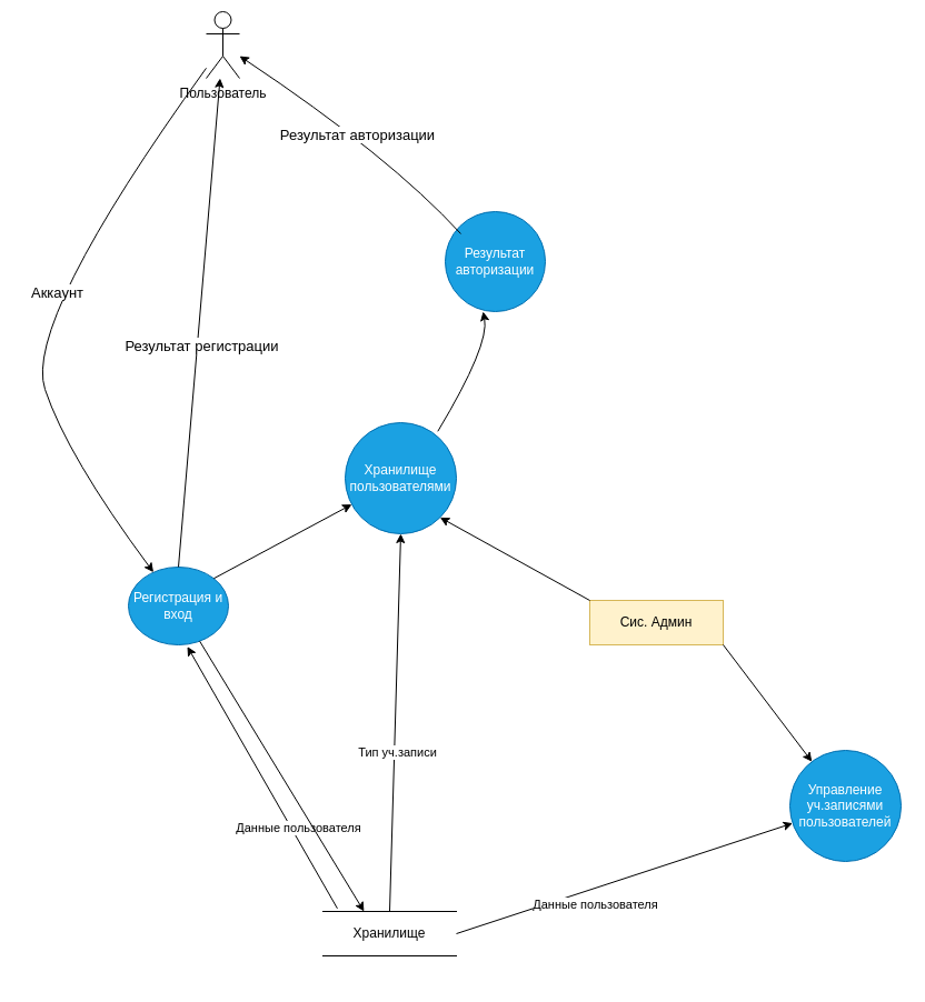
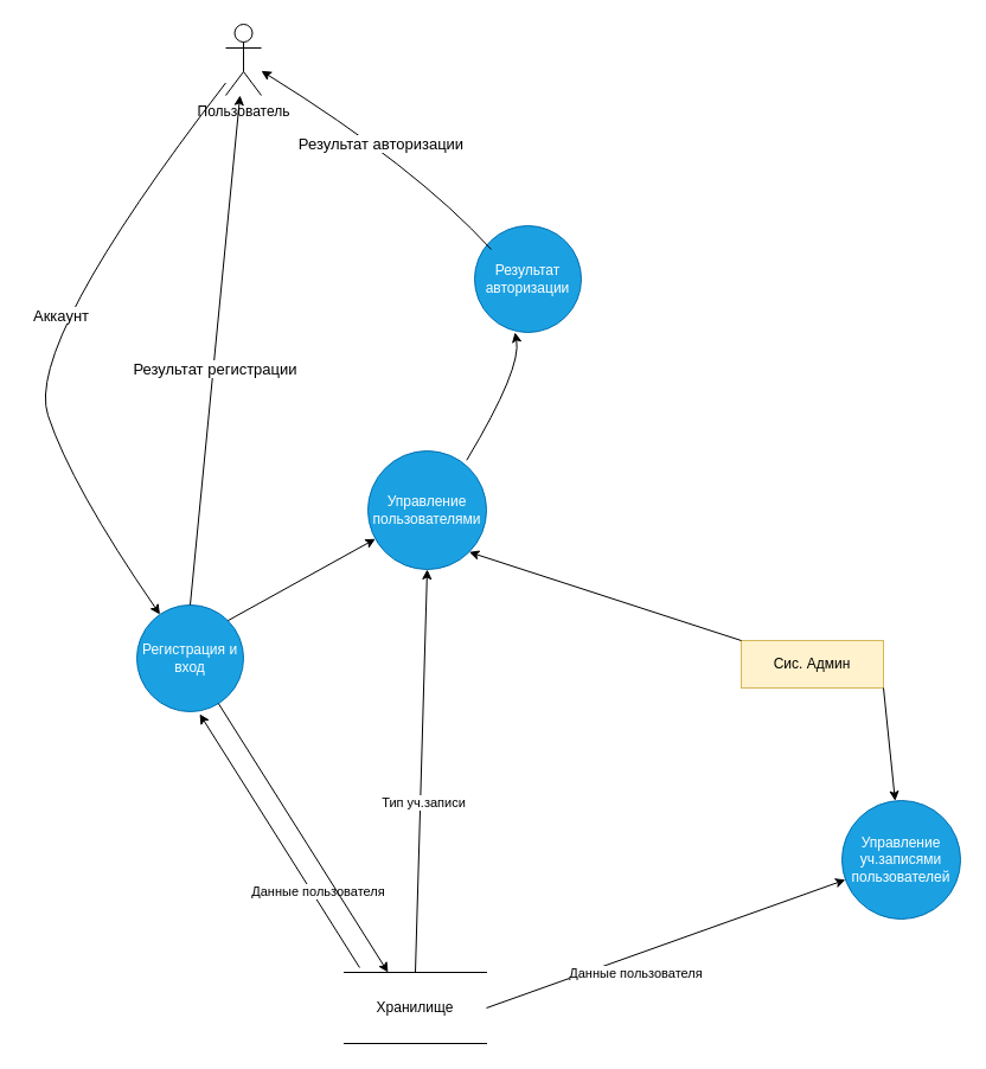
  <mxCell id="0" />
  <mxCell id="1" parent="0" />
- <mxCell id="2" value="Регистрация и вход" style="ellipse;whiteSpace=wrap;html=1;aspect=fixed;fillColor=#1ba1e2;strokeColor=#006EAF;fontColor=#ffffff;" vertex="1" parent="1"><mxGeometry x="115" y="510" width="90" height="70" as="geometry" /></mxCell>
+ <mxCell id="2" value="Регистрация и вход" style="ellipse;whiteSpace=wrap;html=1;aspect=fixed;fillColor=#1ba1e2;strokeColor=#006EAF;fontColor=#ffffff;" vertex="1" parent="1"><mxGeometry x="115" y="510" width="90" height="90" as="geometry" /></mxCell>
  <mxCell id="3" value="Результат авторизации" style="ellipse;whiteSpace=wrap;html=1;aspect=fixed;fillColor=#1ba1e2;strokeColor=#006EAF;fontColor=#ffffff;" vertex="1" parent="1"><mxGeometry x="400" y="190" width="90" height="90" as="geometry" /></mxCell>
- <mxCell id="4" value="Хранилище пользователями" style="ellipse;whiteSpace=wrap;html=1;aspect=fixed;fillColor=#1ba1e2;strokeColor=#006EAF;fontColor=#ffffff;" vertex="1" parent="1"><mxGeometry x="310" y="380" width="100" height="100" as="geometry" /></mxCell>
- <mxCell id="5" value="Сис. Админ" style="rounded=0;whiteSpace=wrap;html=1;fillColor=#fff2cc;strokeColor=#d6b656;" vertex="1" parent="1"><mxGeometry x="530" y="540" width="120" height="40" as="geometry" /></mxCell>
+ <mxCell id="4" value="Управление пользователями" style="ellipse;whiteSpace=wrap;html=1;aspect=fixed;fillColor=#1ba1e2;strokeColor=#006EAF;fontColor=#ffffff;" vertex="1" parent="1"><mxGeometry x="310" y="380" width="100" height="100" as="geometry" /></mxCell>
+ <mxCell id="5" value="Сис. Админ" style="rounded=0;whiteSpace=wrap;html=1;fillColor=#fff2cc;strokeColor=#d6b656;" vertex="1" parent="1"><mxGeometry x="625" y="540" width="120" height="40" as="geometry" /></mxCell>
  <mxCell id="6" value="" style="curved=1;endArrow=classic;html=1;rounded=0;" edge="1" parent="1" source="17" target="2"><mxGeometry width="50" height="50" relative="1" as="geometry"><mxPoint x="80" y="130" as="sourcePoint" /><mxPoint x="110" y="350" as="targetPoint" /><Array as="points"><mxPoint x="20" y="290" /><mxPoint x="60" y="410" /></Array></mxGeometry></mxCell>
  <mxCell id="7" value="Аккаунт" style="edgeLabel;html=1;align=center;verticalAlign=middle;resizable=0;points=[];fontSize=13;" vertex="1" connectable="0" parent="6"><mxGeometry x="-0.104" y="9" relative="1" as="geometry"><mxPoint as="offset" /></mxGeometry></mxCell>
  <mxCell id="8" value="" style="endArrow=classic;html=1;rounded=0;exitX=0.5;exitY=0;exitDx=0;exitDy=0;entryX=0.5;entryY=1;entryDx=0;entryDy=0;" edge="1" parent="1" source="16" target="4"><mxGeometry width="50" height="50" relative="1" as="geometry"><mxPoint x="305" y="350" as="sourcePoint" /><mxPoint x="370" y="340" as="targetPoint" /></mxGeometry></mxCell>
  <mxCell id="9" value="Тип уч.записи" style="edgeLabel;html=1;align=center;verticalAlign=middle;resizable=0;points=[];" vertex="1" connectable="0" parent="8"><mxGeometry x="-0.131" y="2" relative="1" as="geometry"><mxPoint x="4" y="4" as="offset" /></mxGeometry></mxCell>
  <mxCell id="10" value="" style="curved=1;endArrow=classic;html=1;rounded=0;exitX=0.833;exitY=0.078;exitDx=0;exitDy=0;exitPerimeter=0;entryX=0.378;entryY=1;entryDx=0;entryDy=0;entryPerimeter=0;" edge="1" parent="1" target="3" source="4"><mxGeometry width="50" height="50" relative="1" as="geometry"><mxPoint x="460" y="310" as="sourcePoint" /><mxPoint x="510" y="260" as="targetPoint" /><Array as="points"><mxPoint x="440" y="310" /></Array></mxGeometry></mxCell>
  <mxCell id="11" value="" style="curved=1;endArrow=classic;html=1;rounded=0;exitX=0.156;exitY=0.222;exitDx=0;exitDy=0;exitPerimeter=0;" edge="1" parent="1" source="3" target="17"><mxGeometry width="50" height="50" relative="1" as="geometry"><mxPoint x="320" y="210" as="sourcePoint" /><mxPoint x="200" y="130" as="targetPoint" /><Array as="points"><mxPoint x="350" y="140" /></Array></mxGeometry></mxCell>
  <mxCell id="12" value="Управление уч.записями пользователей" style="ellipse;whiteSpace=wrap;html=1;aspect=fixed;fillColor=#1ba1e2;strokeColor=#006EAF;fontColor=#ffffff;" vertex="1" parent="1"><mxGeometry x="710" y="675" width="100" height="100" as="geometry" /></mxCell>
  <mxCell id="13" value="" style="endArrow=classic;html=1;rounded=0;exitX=1;exitY=1;exitDx=0;exitDy=0;" edge="1" parent="1" target="12" source="5"><mxGeometry width="50" height="50" relative="1" as="geometry"><mxPoint x="630" y="450" as="sourcePoint" /><mxPoint x="670" y="490" as="targetPoint" /></mxGeometry></mxCell>
  <mxCell id="14" value="" style="endArrow=classic;html=1;rounded=0;entryX=0.589;entryY=1.022;entryDx=0;entryDy=0;entryPerimeter=0;exitX=0.108;exitY=-0.067;exitDx=0;exitDy=0;exitPerimeter=0;" edge="1" parent="1" source="16" target="2"><mxGeometry width="50" height="50" relative="1" as="geometry"><mxPoint x="790" y="570" as="sourcePoint" /><mxPoint x="907.5" y="710" as="targetPoint" /></mxGeometry></mxCell>
  <mxCell id="15" value="Данные пользователя" style="edgeLabel;html=1;align=center;verticalAlign=middle;resizable=0;points=[];" vertex="1" connectable="0" parent="14"><mxGeometry x="-0.269" y="2" relative="1" as="geometry"><mxPoint x="15" y="12" as="offset" /></mxGeometry></mxCell>
- <mxCell id="16" value="Хранилище" style="shape=partialRectangle;whiteSpace=wrap;html=1;left=0;right=0;fillColor=none;" vertex="1" parent="1"><mxGeometry x="290" y="820" width="120" height="40" as="geometry" /></mxCell>
- <mxCell id="17" value="Пользователь&lt;div&gt;&lt;br&gt;&lt;/div&gt;" style="shape=umlActor;verticalLabelPosition=bottom;verticalAlign=top;html=1;outlineConnect=0;" vertex="1" parent="1"><mxGeometry x="185" y="10" width="30" height="60" as="geometry" /></mxCell>
+ <mxCell id="16" value="Хранилище" style="shape=partialRectangle;whiteSpace=wrap;html=1;left=0;right=0;fillColor=none;" vertex="1" parent="1"><mxGeometry x="290" y="820" width="120" height="60" as="geometry" /></mxCell>
+ <mxCell id="17" value="Пользователь&lt;div&gt;&lt;br&gt;&lt;/div&gt;" style="shape=umlActor;verticalLabelPosition=bottom;verticalAlign=top;html=1;outlineConnect=0;" vertex="1" parent="1"><mxGeometry x="190" y="20" width="30" height="60" as="geometry" /></mxCell>
  <mxCell id="18" value="Результат авторизации" style="edgeLabel;html=1;align=center;verticalAlign=middle;resizable=0;points=[];fontSize=13;rotation=0;" vertex="1" connectable="0" parent="1"><mxGeometry x="320.003" y="120" as="geometry" /></mxCell>
  <mxCell id="19" value="" style="endArrow=classic;html=1;rounded=0;entryX=1;entryY=1;entryDx=0;entryDy=0;exitX=0;exitY=0;exitDx=0;exitDy=0;" edge="1" parent="1" source="5" target="4"><mxGeometry width="50" height="50" relative="1" as="geometry"><mxPoint x="590" y="410" as="sourcePoint" /><mxPoint x="640" y="360" as="targetPoint" /></mxGeometry></mxCell>
  <mxCell id="20" value="" style="endArrow=classic;html=1;rounded=0;exitX=1;exitY=0.5;exitDx=0;exitDy=0;" edge="1" parent="1" source="16" target="12"><mxGeometry width="50" height="50" relative="1" as="geometry"><mxPoint x="774" y="904" as="sourcePoint" /><mxPoint x="639" y="690" as="targetPoint" /></mxGeometry></mxCell>
  <mxCell id="21" value="Данные пользователя" style="edgeLabel;html=1;align=center;verticalAlign=middle;resizable=0;points=[];" vertex="1" connectable="0" parent="20"><mxGeometry x="-0.269" y="2" relative="1" as="geometry"><mxPoint x="15" y="12" as="offset" /></mxGeometry></mxCell>
  <mxCell id="22" value="" style="endArrow=classic;html=1;rounded=0;exitX=1;exitY=0;exitDx=0;exitDy=0;" edge="1" parent="1" source="2" target="4"><mxGeometry width="50" height="50" relative="1" as="geometry"><mxPoint x="220" y="520" as="sourcePoint" /><mxPoint x="270" y="470" as="targetPoint" /></mxGeometry></mxCell>
  <mxCell id="23" value="" style="endArrow=classic;html=1;rounded=0;entryX=0.308;entryY=0;entryDx=0;entryDy=0;entryPerimeter=0;" edge="1" parent="1" source="2" target="16"><mxGeometry width="50" height="50" relative="1" as="geometry"><mxPoint x="590" y="610" as="sourcePoint" /><mxPoint x="640" y="560" as="targetPoint" /></mxGeometry></mxCell>
  <mxCell id="24" value="" style="endArrow=classic;html=1;rounded=0;exitX=0.5;exitY=0;exitDx=0;exitDy=0;" edge="1" parent="1" source="2" target="17"><mxGeometry width="50" height="50" relative="1" as="geometry"><mxPoint x="300" y="520" as="sourcePoint" /><mxPoint x="640" y="360" as="targetPoint" /></mxGeometry></mxCell>
  <mxCell id="25" value="Результат регистрации" style="edgeLabel;html=1;align=center;verticalAlign=middle;resizable=0;points=[];fontSize=13;rotation=0;" vertex="1" connectable="0" parent="1"><mxGeometry x="180.003" y="310" as="geometry" /></mxCell>
